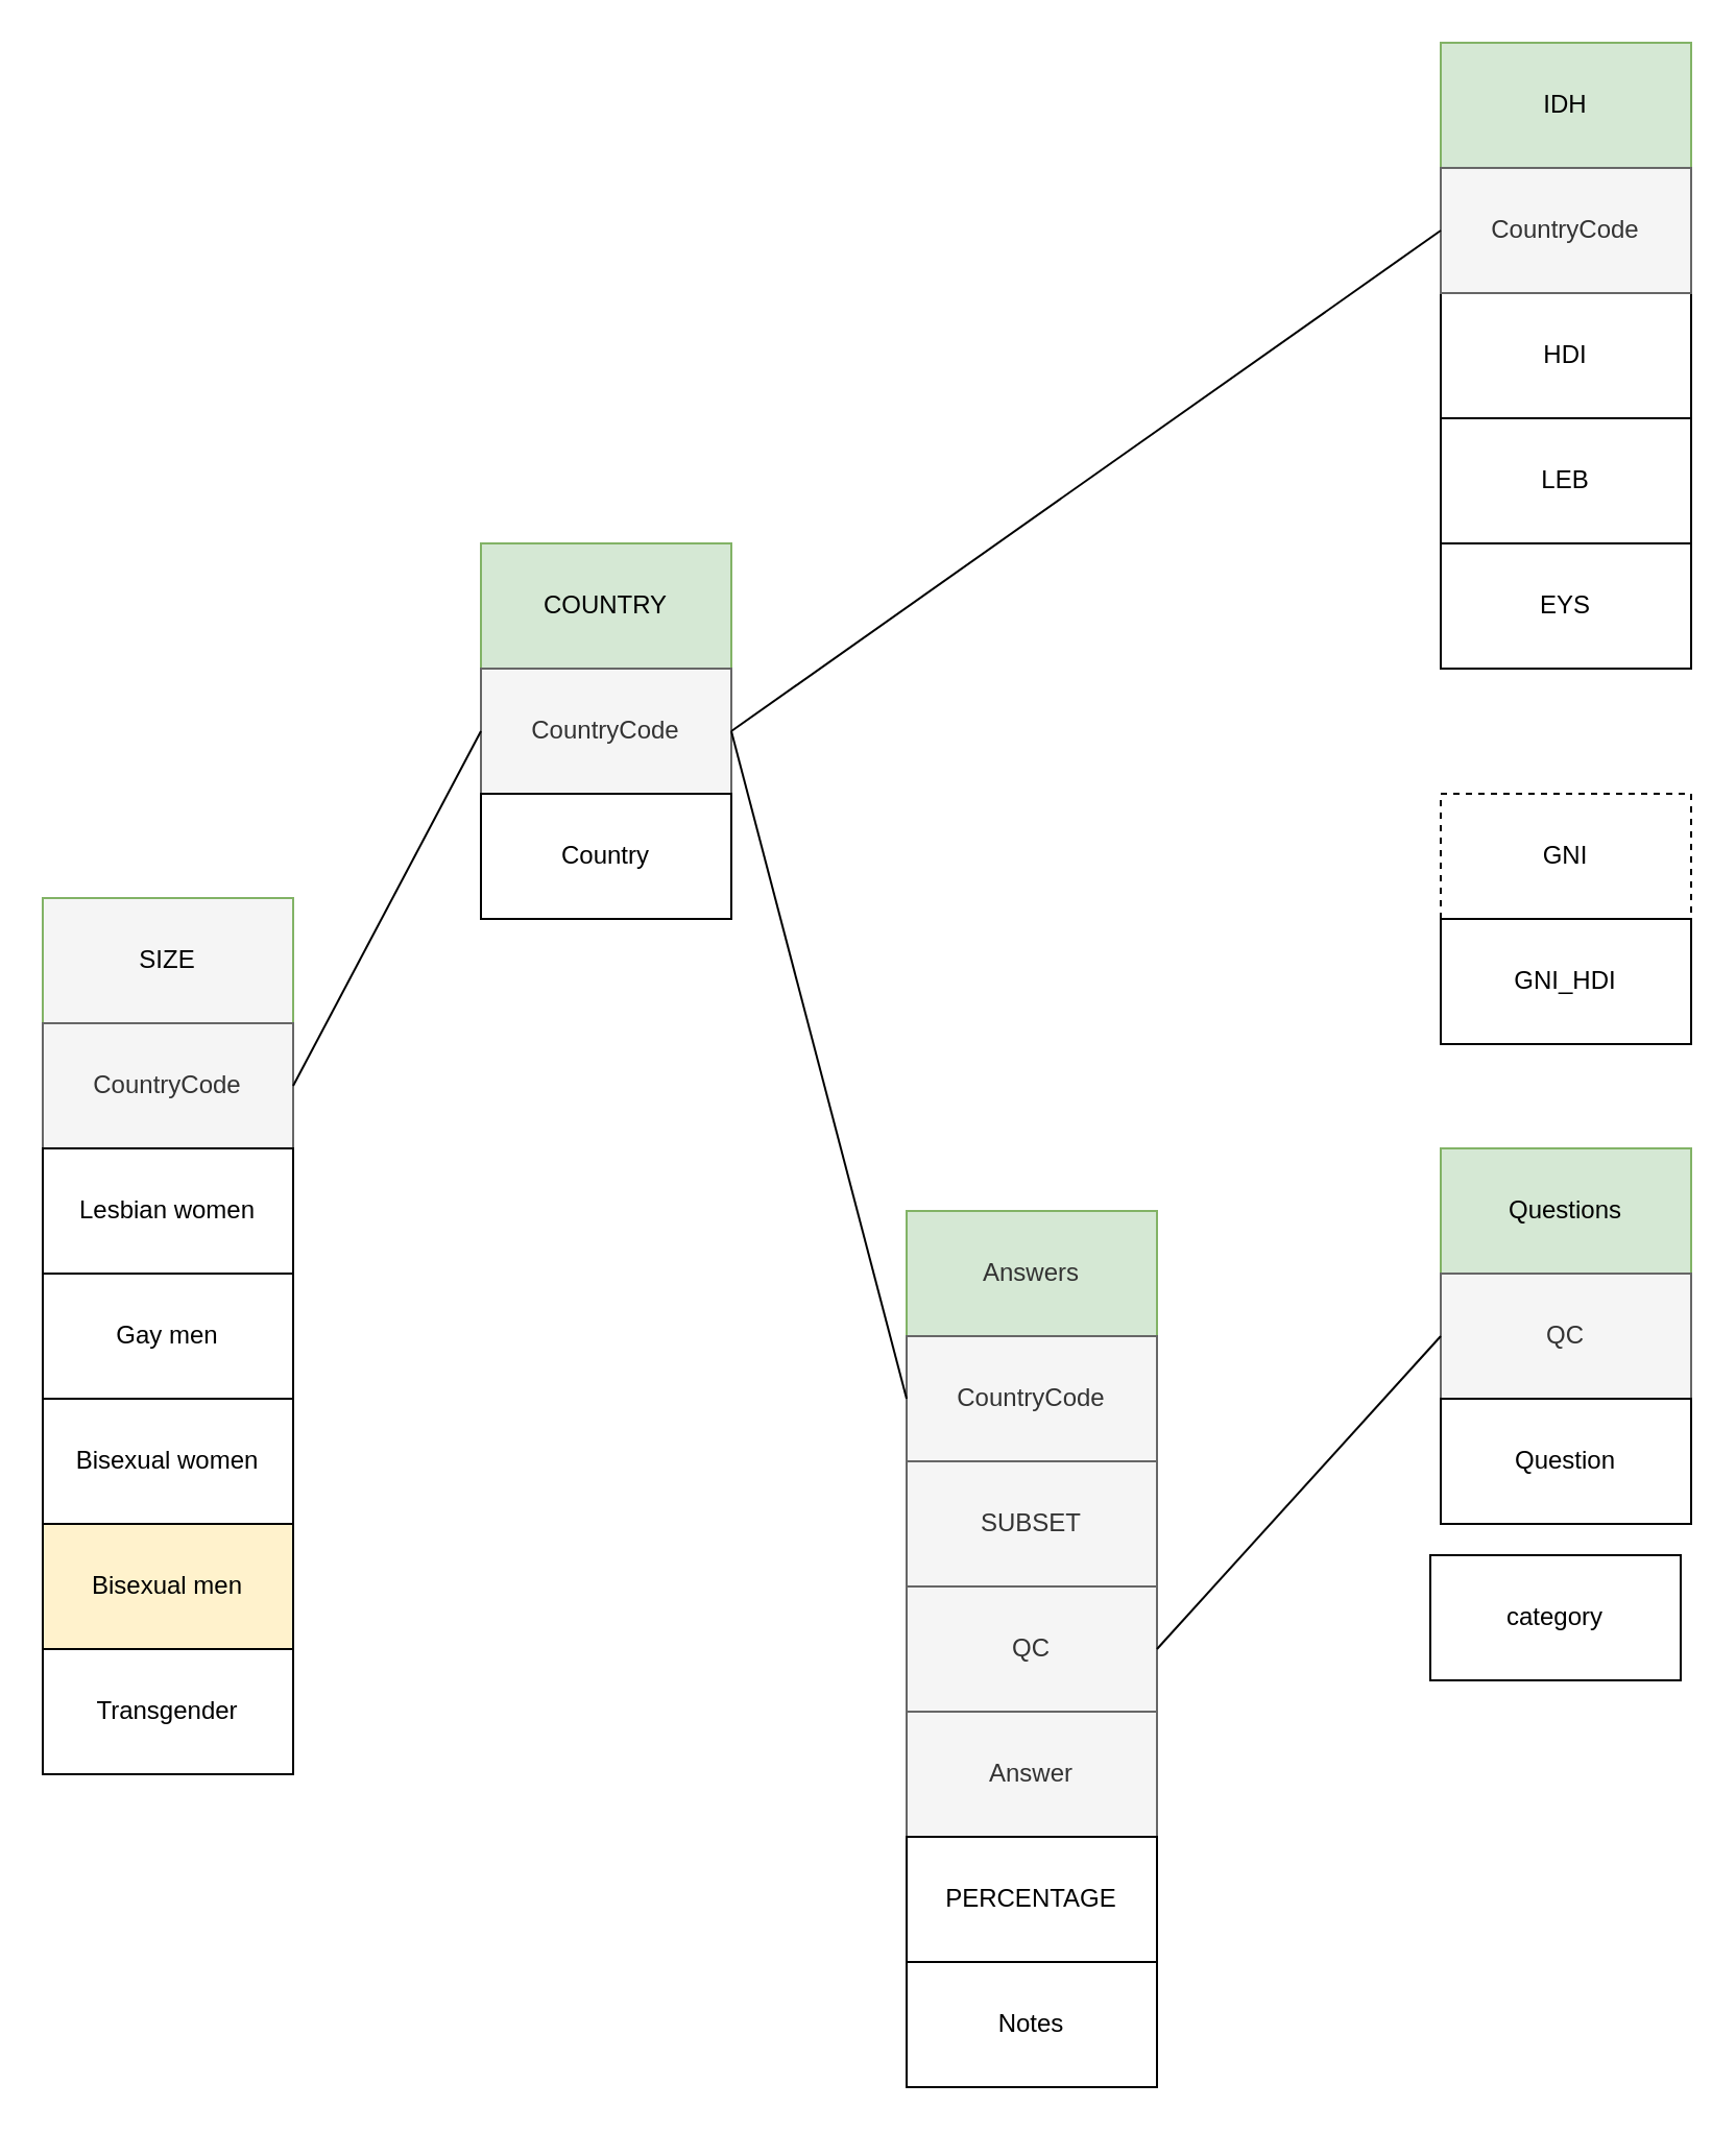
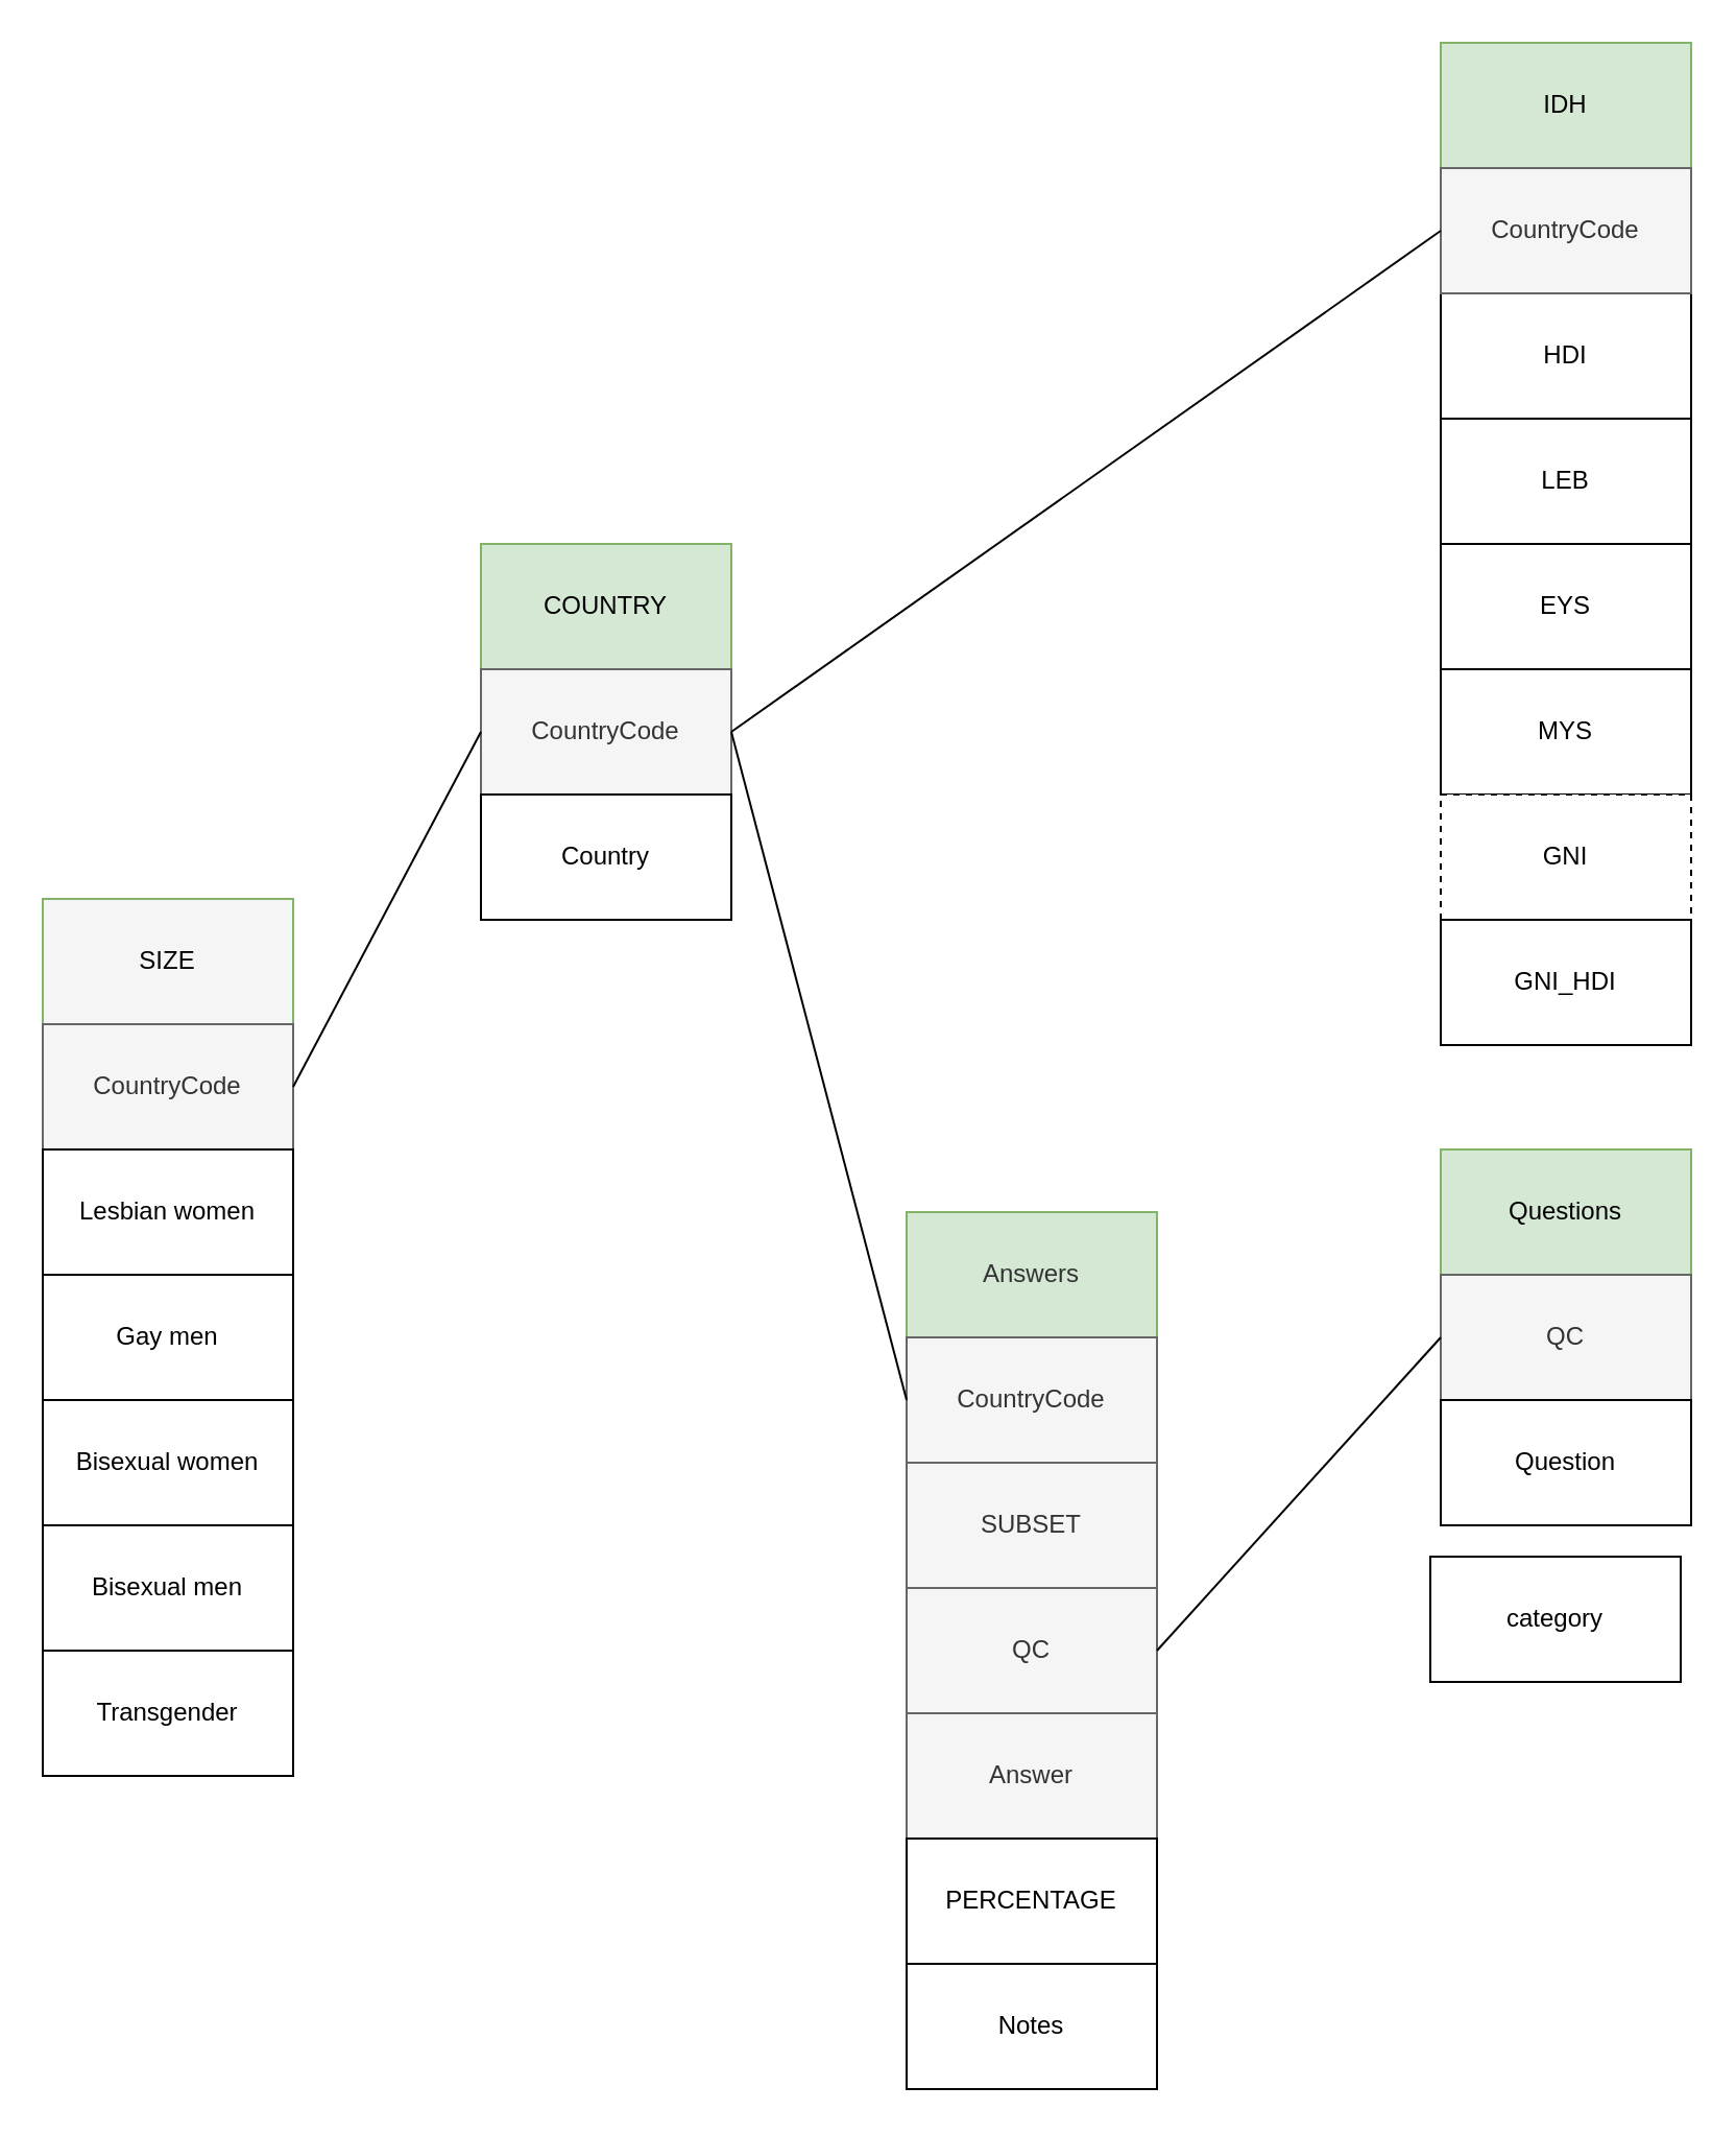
  <mxCell id="0" />
  <mxCell id="1" parent="0" />
  <mxCell id="2" value="&lt;span style=&quot;color: rgb(51 , 51 , 51)&quot;&gt;Answers&lt;/span&gt;" style="rounded=0;whiteSpace=wrap;html=1;fillColor=#d5e8d4;strokeColor=#82b366;" vertex="1" parent="1"><mxGeometry x="434" y="580" width="120" height="60" as="geometry" /></mxCell>
  <mxCell id="3" value="CountryCode" style="rounded=0;whiteSpace=wrap;html=1;fillColor=#f5f5f5;strokeColor=#666666;fontColor=#333333;" vertex="1" parent="1"><mxGeometry x="434" y="640" width="120" height="60" as="geometry" /></mxCell>
  <mxCell id="4" value="SUBSET" style="rounded=0;whiteSpace=wrap;html=1;fillColor=#f5f5f5;strokeColor=#666666;fontColor=#333333;" vertex="1" parent="1"><mxGeometry x="434" y="700" width="120" height="60" as="geometry" /></mxCell>
  <mxCell id="5" value="QC" style="rounded=0;whiteSpace=wrap;html=1;fillColor=#f5f5f5;strokeColor=#666666;fontColor=#333333;" vertex="1" parent="1"><mxGeometry x="434" y="760" width="120" height="60" as="geometry" /></mxCell>
  <mxCell id="6" value="Answer" style="rounded=0;whiteSpace=wrap;html=1;fillColor=#f5f5f5;strokeColor=#666666;fontColor=#333333;" vertex="1" parent="1"><mxGeometry x="434" y="820" width="120" height="60" as="geometry" /></mxCell>
  <mxCell id="7" value="PERCENTAGE" style="rounded=0;whiteSpace=wrap;html=1;" vertex="1" parent="1"><mxGeometry x="434" y="880" width="120" height="60" as="geometry" /></mxCell>
  <mxCell id="8" value="Notes" style="rounded=0;whiteSpace=wrap;html=1;" vertex="1" parent="1"><mxGeometry x="434" y="940" width="120" height="60" as="geometry" /></mxCell>
  <mxCell id="9" value="Questions" style="rounded=0;whiteSpace=wrap;html=1;fillColor=#d5e8d4;strokeColor=#82b366;" vertex="1" parent="1"><mxGeometry x="690" y="550" width="120" height="60" as="geometry" /></mxCell>
  <mxCell id="10" value="QC" style="rounded=0;whiteSpace=wrap;html=1;fillColor=#f5f5f5;strokeColor=#666666;fontColor=#333333;" vertex="1" parent="1"><mxGeometry x="690" y="610" width="120" height="60" as="geometry" /></mxCell>
  <mxCell id="11" value="Question" style="rounded=0;whiteSpace=wrap;html=1;" vertex="1" parent="1"><mxGeometry x="690" y="670" width="120" height="60" as="geometry" /></mxCell>
  <mxCell id="12" value="" style="endArrow=none;html=1;entryX=0;entryY=0.5;entryDx=0;entryDy=0;exitX=1;exitY=0.5;exitDx=0;exitDy=0;" edge="1" parent="1" source="5" target="10"><mxGeometry width="50" height="50" relative="1" as="geometry"><mxPoint x="370" y="720" as="sourcePoint" /><mxPoint x="420" y="670" as="targetPoint" /></mxGeometry></mxCell>
  <mxCell id="13" value="COUNTRY" style="rounded=0;whiteSpace=wrap;html=1;fillColor=#d5e8d4;strokeColor=#82b366;" vertex="1" parent="1"><mxGeometry x="230" y="260" width="120" height="60" as="geometry" /></mxCell>
  <mxCell id="14" value="CountryCode" style="rounded=0;whiteSpace=wrap;html=1;fillColor=#f5f5f5;strokeColor=#666666;fontColor=#333333;" vertex="1" parent="1"><mxGeometry x="230" y="320" width="120" height="60" as="geometry" /></mxCell>
  <mxCell id="15" value="Country" style="rounded=0;whiteSpace=wrap;html=1;" vertex="1" parent="1"><mxGeometry x="230" y="380" width="120" height="60" as="geometry" /></mxCell>
  <mxCell id="16" value="" style="endArrow=none;html=1;entryX=0;entryY=0.5;entryDx=0;entryDy=0;exitX=1;exitY=0.5;exitDx=0;exitDy=0;" edge="1" parent="1" source="14" target="3"><mxGeometry width="50" height="50" relative="1" as="geometry"><mxPoint x="270" y="519.58" as="sourcePoint" /><mxPoint x="350" y="519.58" as="targetPoint" /></mxGeometry></mxCell>
  <mxCell id="17" value="SIZE" style="rounded=0;whiteSpace=wrap;html=1;fillColor=#f5f5f5;strokeColor=#82b366;" vertex="1" parent="1"><mxGeometry x="20" y="430" width="120" height="60" as="geometry" /></mxCell>
  <mxCell id="18" value="CountryCode" style="rounded=0;whiteSpace=wrap;html=1;fillColor=#f5f5f5;strokeColor=#666666;fontColor=#333333;" vertex="1" parent="1"><mxGeometry x="20" y="490" width="120" height="60" as="geometry" /></mxCell>
  <mxCell id="19" value="Lesbian women" style="rounded=0;whiteSpace=wrap;html=1;" vertex="1" parent="1"><mxGeometry x="20" y="550" width="120" height="60" as="geometry" /></mxCell>
  <mxCell id="20" value="Gay men" style="rounded=0;whiteSpace=wrap;html=1;" vertex="1" parent="1"><mxGeometry x="20" y="610" width="120" height="60" as="geometry" /></mxCell>
  <mxCell id="21" value="Bisexual women" style="rounded=0;whiteSpace=wrap;html=1;" vertex="1" parent="1"><mxGeometry x="20" y="670" width="120" height="60" as="geometry" /></mxCell>
- <mxCell id="22" value="Bisexual men" style="rounded=0;whiteSpace=wrap;html=1;fillColor=#fff2cc;" vertex="1" parent="1"><mxGeometry x="20" y="730" width="120" height="60" as="geometry" /></mxCell>
+ <mxCell id="22" value="Bisexual men" style="rounded=0;whiteSpace=wrap;html=1;" vertex="1" parent="1"><mxGeometry x="20" y="730" width="120" height="60" as="geometry" /></mxCell>
  <mxCell id="23" value="Transgender" style="rounded=0;whiteSpace=wrap;html=1;" vertex="1" parent="1"><mxGeometry x="20" y="790" width="120" height="60" as="geometry" /></mxCell>
  <mxCell id="24" value="" style="endArrow=none;html=1;entryX=0;entryY=0.5;entryDx=0;entryDy=0;exitX=1;exitY=0.5;exitDx=0;exitDy=0;" edge="1" parent="1" source="18" target="14"><mxGeometry width="50" height="50" relative="1" as="geometry"><mxPoint x="150" y="580" as="sourcePoint" /><mxPoint x="340" y="740" as="targetPoint" /></mxGeometry></mxCell>
  <mxCell id="25" value="category" style="rounded=0;whiteSpace=wrap;html=1;" vertex="1" parent="1"><mxGeometry x="685" y="745" width="120" height="60" as="geometry" /></mxCell>
  <mxCell id="26" value="IDH" style="rounded=0;whiteSpace=wrap;html=1;fillColor=#d5e8d4;strokeColor=#82b366;" vertex="1" parent="1"><mxGeometry x="690" y="20" width="120" height="60" as="geometry" /></mxCell>
  <mxCell id="27" value="HDI" style="rounded=0;whiteSpace=wrap;html=1;" vertex="1" parent="1"><mxGeometry x="690" y="140" width="120" height="60" as="geometry" /></mxCell>
  <mxCell id="28" value="LEB" style="rounded=0;whiteSpace=wrap;html=1;" vertex="1" parent="1"><mxGeometry x="690" y="200" width="120" height="60" as="geometry" /></mxCell>
  <mxCell id="29" value="CountryCode" style="rounded=0;whiteSpace=wrap;html=1;fillColor=#f5f5f5;strokeColor=#666666;fontColor=#333333;" vertex="1" parent="1"><mxGeometry x="690" y="80" width="120" height="60" as="geometry" /></mxCell>
  <mxCell id="30" value="EYS" style="rounded=0;whiteSpace=wrap;html=1;" vertex="1" parent="1"><mxGeometry x="690" y="260" width="120" height="60" as="geometry" /></mxCell>
+ <mxCell id="31" value="MYS" style="rounded=0;whiteSpace=wrap;html=1;" vertex="1" parent="1"><mxGeometry x="690" y="320" width="120" height="60" as="geometry" /></mxCell>
  <mxCell id="32" value="GNI" style="rounded=0;whiteSpace=wrap;html=1;dashed=1;" vertex="1" parent="1"><mxGeometry x="690" y="380" width="120" height="60" as="geometry" /></mxCell>
  <mxCell id="33" value="GNI_HDI" style="rounded=0;whiteSpace=wrap;html=1;" vertex="1" parent="1"><mxGeometry x="690" y="440" width="120" height="60" as="geometry" /></mxCell>
  <mxCell id="34" value="" style="endArrow=none;html=1;entryX=0;entryY=0.5;entryDx=0;entryDy=0;exitX=1;exitY=0.5;exitDx=0;exitDy=0;" edge="1" parent="1" source="14" target="29"><mxGeometry width="50" height="50" relative="1" as="geometry"><mxPoint x="460" y="120" as="sourcePoint" /><mxPoint x="554" y="440" as="targetPoint" /></mxGeometry></mxCell>
